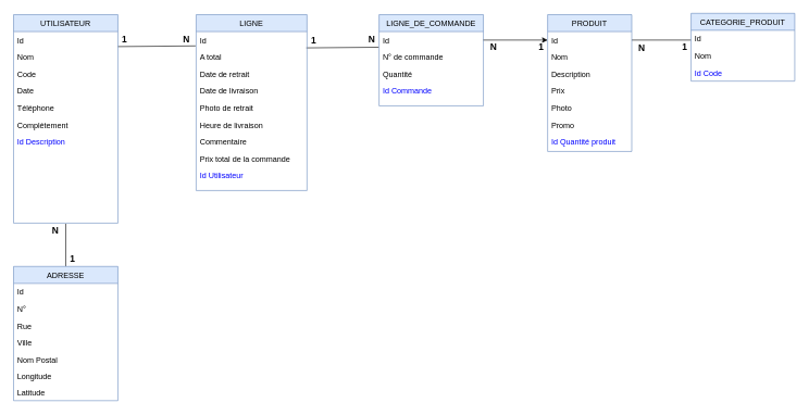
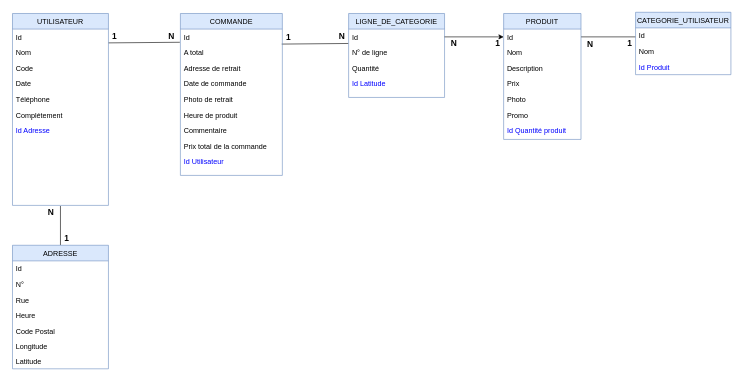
  <mxCell id="0" />
  <mxCell id="1" parent="0" />
  <mxCell id="2" value="&lt;b&gt;&lt;font style=&quot;font-size: 14px&quot;&gt;1&lt;/font&gt;&lt;/b&gt;" style="text;html=1;align=center;verticalAlign=middle;resizable=0;points=[];autosize=1;" parent="1" vertex="1"><mxGeometry x="470" y="52" width="20" height="20" as="geometry" /></mxCell>
  <mxCell id="3" value="&lt;b&gt;&lt;font style=&quot;font-size: 14px&quot;&gt;N&lt;/font&gt;&lt;/b&gt;" style="text;html=1;align=center;verticalAlign=middle;resizable=0;points=[];autosize=1;" parent="1" vertex="1"><mxGeometry x="553.5" y="50" width="30" height="20" as="geometry" /></mxCell>
  <mxCell id="4" value="&lt;b&gt;&lt;font style=&quot;font-size: 14px&quot;&gt;1&lt;/font&gt;&lt;/b&gt;" style="text;html=1;align=center;verticalAlign=middle;resizable=0;points=[];autosize=1;" parent="1" vertex="1"><mxGeometry x="1039" y="62" width="20" height="20" as="geometry" /></mxCell>
  <mxCell id="5" value="&lt;b&gt;&lt;font style=&quot;font-size: 14px&quot;&gt;N&lt;/font&gt;&lt;/b&gt;" style="text;html=1;align=center;verticalAlign=middle;resizable=0;points=[];autosize=1;" parent="1" vertex="1"><mxGeometry x="968" y="64" width="30" height="20" as="geometry" /></mxCell>
  <mxCell id="6" value="" style="endArrow=none;html=1;exitX=0.994;exitY=0.962;exitDx=0;exitDy=0;exitPerimeter=0;entryX=-0.003;entryY=-0.077;entryDx=0;entryDy=0;entryPerimeter=0;" parent="1" source="24" target="35" edge="1"><mxGeometry width="50" height="50" relative="1" as="geometry"><mxPoint x="483" y="71" as="sourcePoint" /><mxPoint x="550" y="72" as="targetPoint" /></mxGeometry></mxCell>
  <mxCell id="7" value="" style="endArrow=none;html=1;fontColor=#0000FF;entryX=1;entryY=0.5;entryDx=0;entryDy=0;" parent="1" target="49" edge="1"><mxGeometry width="50" height="50" relative="1" as="geometry"><mxPoint x="1059" y="61" as="sourcePoint" /><mxPoint x="1171" y="324" as="targetPoint" /></mxGeometry></mxCell>
  <mxCell id="8" value="" style="endArrow=none;html=1;fontColor=#0000FF;exitX=0.5;exitY=0;exitDx=0;exitDy=0;" parent="1" source="38" edge="1"><mxGeometry width="50" height="50" relative="1" as="geometry"><mxPoint x="510" y="314" as="sourcePoint" /><mxPoint x="100" y="343" as="targetPoint" /></mxGeometry></mxCell>
  <mxCell id="9" value="" style="endArrow=none;html=1;entryX=-0.005;entryY=0.846;entryDx=0;entryDy=0;entryPerimeter=0;" parent="1" target="24" edge="1"><mxGeometry width="50" height="50" relative="1" as="geometry"><mxPoint x="180" y="71" as="sourcePoint" /><mxPoint x="291" y="71" as="targetPoint" /></mxGeometry></mxCell>
  <mxCell id="10" value="&lt;b&gt;&lt;font style=&quot;font-size: 14px&quot;&gt;N&lt;/font&gt;&lt;/b&gt;" style="text;html=1;align=center;verticalAlign=middle;resizable=0;points=[];autosize=1;" parent="1" vertex="1"><mxGeometry x="270" y="50" width="30" height="20" as="geometry" /></mxCell>
  <mxCell id="11" value="&lt;b&gt;&lt;font style=&quot;font-size: 14px&quot;&gt;1&lt;/font&gt;&lt;/b&gt;" style="text;html=1;align=center;verticalAlign=middle;resizable=0;points=[];autosize=1;" parent="1" vertex="1"><mxGeometry x="180" y="50" width="20" height="20" as="geometry" /></mxCell>
  <mxCell id="12" value="&lt;b&gt;&lt;font style=&quot;font-size: 14px&quot;&gt;1&lt;/font&gt;&lt;/b&gt;" style="text;html=1;align=center;verticalAlign=middle;resizable=0;points=[];autosize=1;" parent="1" vertex="1"><mxGeometry x="100" y="387" width="20" height="20" as="geometry" /></mxCell>
  <mxCell id="13" value="&lt;b&gt;&lt;font style=&quot;font-size: 14px&quot;&gt;N&lt;/font&gt;&lt;/b&gt;" style="text;html=1;align=center;verticalAlign=middle;resizable=0;points=[];autosize=1;" parent="1" vertex="1"><mxGeometry x="69" y="343" width="30" height="20" as="geometry" /></mxCell>
  <mxCell id="14" value="&lt;b&gt;&lt;font style=&quot;font-size: 14px&quot;&gt;1&lt;/font&gt;&lt;/b&gt;" style="text;html=1;align=center;verticalAlign=middle;resizable=0;points=[];autosize=1;" parent="1" vertex="1"><mxGeometry x="819" y="62" width="20" height="20" as="geometry" /></mxCell>
  <mxCell id="15" value="UTILISATEUR" style="swimlane;fontStyle=0;align=center;verticalAlign=top;childLayout=stackLayout;horizontal=1;startSize=26;horizontalStack=0;resizeParent=1;resizeLast=0;collapsible=1;marginBottom=0;rounded=0;shadow=0;strokeWidth=1;fillColor=#dae8fc;strokeColor=#6c8ebf;" parent="1" vertex="1"><mxGeometry x="20" y="22" width="160" height="320" as="geometry"><mxRectangle x="230" y="140" width="160" height="26" as="alternateBounds" /></mxGeometry></mxCell>
  <mxCell id="16" value="Id" style="text;align=left;verticalAlign=top;spacingLeft=4;spacingRight=4;overflow=hidden;rotatable=0;points=[[0,0.5],[1,0.5]];portConstraint=eastwest;" parent="15" vertex="1"><mxGeometry y="26" width="160" height="26" as="geometry" /></mxCell>
  <mxCell id="17" value="Nom" style="text;align=left;verticalAlign=top;spacingLeft=4;spacingRight=4;overflow=hidden;rotatable=0;points=[[0,0.5],[1,0.5]];portConstraint=eastwest;" parent="15" vertex="1"><mxGeometry y="52" width="160" height="26" as="geometry" /></mxCell>
  <mxCell id="18" value="Code" style="text;align=left;verticalAlign=top;spacingLeft=4;spacingRight=4;overflow=hidden;rotatable=0;points=[[0,0.5],[1,0.5]];portConstraint=eastwest;rounded=0;shadow=0;html=0;" parent="15" vertex="1"><mxGeometry y="78" width="160" height="26" as="geometry" /></mxCell>
  <mxCell id="19" value="Date" style="text;align=left;verticalAlign=top;spacingLeft=4;spacingRight=4;overflow=hidden;rotatable=0;points=[[0,0.5],[1,0.5]];portConstraint=eastwest;" parent="15" vertex="1"><mxGeometry y="104" width="160" height="26" as="geometry" /></mxCell>
  <mxCell id="20" value="Téléphone" style="text;align=left;verticalAlign=top;spacingLeft=4;spacingRight=4;overflow=hidden;rotatable=0;points=[[0,0.5],[1,0.5]];portConstraint=eastwest;" parent="15" vertex="1"><mxGeometry y="130" width="160" height="26" as="geometry" /></mxCell>
  <mxCell id="21" value="Complétement" style="text;align=left;verticalAlign=top;spacingLeft=4;spacingRight=4;overflow=hidden;rotatable=0;points=[[0,0.5],[1,0.5]];portConstraint=eastwest;" parent="15" vertex="1"><mxGeometry y="156" width="160" height="26" as="geometry" /></mxCell>
- <mxCell id="22" value="Id Description" style="text;align=left;verticalAlign=top;spacingLeft=4;spacingRight=4;overflow=hidden;rotatable=0;points=[[0,0.5],[1,0.5]];portConstraint=eastwest;fontColor=#0000FF;" parent="15" vertex="1"><mxGeometry y="182" width="160" height="26" as="geometry" /></mxCell>
- <mxCell id="23" value="LIGNE" style="swimlane;fontStyle=0;align=center;verticalAlign=top;childLayout=stackLayout;horizontal=1;startSize=26;horizontalStack=0;resizeParent=1;resizeLast=0;collapsible=1;marginBottom=0;rounded=0;shadow=0;strokeWidth=1;fillColor=#dae8fc;strokeColor=#6c8ebf;" parent="1" vertex="1"><mxGeometry x="300" y="22" width="170" height="270" as="geometry"><mxRectangle x="130" y="380" width="160" height="26" as="alternateBounds" /></mxGeometry></mxCell>
+ <mxCell id="22" value="Id Adresse" style="text;align=left;verticalAlign=top;spacingLeft=4;spacingRight=4;overflow=hidden;rotatable=0;points=[[0,0.5],[1,0.5]];portConstraint=eastwest;fontColor=#0000FF;" parent="15" vertex="1"><mxGeometry y="182" width="160" height="26" as="geometry" /></mxCell>
+ <mxCell id="23" value="COMMANDE" style="swimlane;fontStyle=0;align=center;verticalAlign=top;childLayout=stackLayout;horizontal=1;startSize=26;horizontalStack=0;resizeParent=1;resizeLast=0;collapsible=1;marginBottom=0;rounded=0;shadow=0;strokeWidth=1;fillColor=#dae8fc;strokeColor=#6c8ebf;" parent="1" vertex="1"><mxGeometry x="300" y="22" width="170" height="270" as="geometry"><mxRectangle x="130" y="380" width="160" height="26" as="alternateBounds" /></mxGeometry></mxCell>
  <mxCell id="24" value="Id" style="text;align=left;verticalAlign=top;spacingLeft=4;spacingRight=4;overflow=hidden;rotatable=0;points=[[0,0.5],[1,0.5]];portConstraint=eastwest;" parent="23" vertex="1"><mxGeometry y="26" width="170" height="26" as="geometry" /></mxCell>
  <mxCell id="25" value="A total" style="text;align=left;verticalAlign=top;spacingLeft=4;spacingRight=4;overflow=hidden;rotatable=0;points=[[0,0.5],[1,0.5]];portConstraint=eastwest;" parent="23" vertex="1"><mxGeometry y="52" width="170" height="26" as="geometry" /></mxCell>
- <mxCell id="26" value="Date de retrait" style="text;align=left;verticalAlign=top;spacingLeft=4;spacingRight=4;overflow=hidden;rotatable=0;points=[[0,0.5],[1,0.5]];portConstraint=eastwest;" parent="23" vertex="1"><mxGeometry y="78" width="170" height="26" as="geometry" /></mxCell>
- <mxCell id="27" value="Date de livraison" style="text;align=left;verticalAlign=top;spacingLeft=4;spacingRight=4;overflow=hidden;rotatable=0;points=[[0,0.5],[1,0.5]];portConstraint=eastwest;" parent="23" vertex="1"><mxGeometry y="104" width="170" height="26" as="geometry" /></mxCell>
+ <mxCell id="26" value="Adresse de retrait" style="text;align=left;verticalAlign=top;spacingLeft=4;spacingRight=4;overflow=hidden;rotatable=0;points=[[0,0.5],[1,0.5]];portConstraint=eastwest;" parent="23" vertex="1"><mxGeometry y="78" width="170" height="26" as="geometry" /></mxCell>
+ <mxCell id="27" value="Date de commande" style="text;align=left;verticalAlign=top;spacingLeft=4;spacingRight=4;overflow=hidden;rotatable=0;points=[[0,0.5],[1,0.5]];portConstraint=eastwest;" parent="23" vertex="1"><mxGeometry y="104" width="170" height="26" as="geometry" /></mxCell>
  <mxCell id="28" value="Photo de retrait" style="text;align=left;verticalAlign=top;spacingLeft=4;spacingRight=4;overflow=hidden;rotatable=0;points=[[0,0.5],[1,0.5]];portConstraint=eastwest;" parent="23" vertex="1"><mxGeometry y="130" width="170" height="26" as="geometry" /></mxCell>
- <mxCell id="29" value="Heure de livraison" style="text;align=left;verticalAlign=top;spacingLeft=4;spacingRight=4;overflow=hidden;rotatable=0;points=[[0,0.5],[1,0.5]];portConstraint=eastwest;" parent="23" vertex="1"><mxGeometry y="156" width="170" height="26" as="geometry" /></mxCell>
+ <mxCell id="29" value="Heure de produit" style="text;align=left;verticalAlign=top;spacingLeft=4;spacingRight=4;overflow=hidden;rotatable=0;points=[[0,0.5],[1,0.5]];portConstraint=eastwest;" parent="23" vertex="1"><mxGeometry y="156" width="170" height="26" as="geometry" /></mxCell>
  <mxCell id="30" value="Commentaire" style="text;align=left;verticalAlign=top;spacingLeft=4;spacingRight=4;overflow=hidden;rotatable=0;points=[[0,0.5],[1,0.5]];portConstraint=eastwest;" parent="23" vertex="1"><mxGeometry y="182" width="170" height="26" as="geometry" /></mxCell>
  <mxCell id="31" value="Prix total de la commande" style="text;align=left;verticalAlign=top;spacingLeft=4;spacingRight=4;overflow=hidden;rotatable=0;points=[[0,0.5],[1,0.5]];portConstraint=eastwest;" parent="23" vertex="1"><mxGeometry y="208" width="170" height="26" as="geometry" /></mxCell>
  <mxCell id="32" value="Id Utilisateur" style="text;align=left;verticalAlign=top;spacingLeft=4;spacingRight=4;overflow=hidden;rotatable=0;points=[[0,0.5],[1,0.5]];portConstraint=eastwest;fontColor=#0000FF;" parent="23" vertex="1"><mxGeometry y="234" width="170" height="26" as="geometry" /></mxCell>
- <mxCell id="33" value="LIGNE_DE_COMMANDE" style="swimlane;fontStyle=0;align=center;verticalAlign=top;childLayout=stackLayout;horizontal=1;startSize=26;horizontalStack=0;resizeParent=1;resizeLast=0;collapsible=1;marginBottom=0;rounded=0;shadow=0;strokeWidth=1;fillColor=#dae8fc;strokeColor=#6c8ebf;" parent="1" vertex="1"><mxGeometry x="580.5" y="22" width="160" height="140" as="geometry"><mxRectangle x="230" y="140" width="160" height="26" as="alternateBounds" /></mxGeometry></mxCell>
+ <mxCell id="33" value="LIGNE_DE_CATEGORIE" style="swimlane;fontStyle=0;align=center;verticalAlign=top;childLayout=stackLayout;horizontal=1;startSize=26;horizontalStack=0;resizeParent=1;resizeLast=0;collapsible=1;marginBottom=0;rounded=0;shadow=0;strokeWidth=1;fillColor=#dae8fc;strokeColor=#6c8ebf;" parent="1" vertex="1"><mxGeometry x="580.5" y="22" width="160" height="140" as="geometry"><mxRectangle x="230" y="140" width="160" height="26" as="alternateBounds" /></mxGeometry></mxCell>
  <mxCell id="34" value="Id" style="text;align=left;verticalAlign=top;spacingLeft=4;spacingRight=4;overflow=hidden;rotatable=0;points=[[0,0.5],[1,0.5]];portConstraint=eastwest;" parent="33" vertex="1"><mxGeometry y="26" width="160" height="26" as="geometry" /></mxCell>
- <mxCell id="35" value="N° de commande" style="text;align=left;verticalAlign=top;spacingLeft=4;spacingRight=4;overflow=hidden;rotatable=0;points=[[0,0.5],[1,0.5]];portConstraint=eastwest;fontColor=#000000;" parent="33" vertex="1"><mxGeometry y="52" width="160" height="26" as="geometry" /></mxCell>
+ <mxCell id="35" value="N° de ligne" style="text;align=left;verticalAlign=top;spacingLeft=4;spacingRight=4;overflow=hidden;rotatable=0;points=[[0,0.5],[1,0.5]];portConstraint=eastwest;fontColor=#000000;" parent="33" vertex="1"><mxGeometry y="52" width="160" height="26" as="geometry" /></mxCell>
  <mxCell id="36" value="Quantité" style="text;align=left;verticalAlign=top;spacingLeft=4;spacingRight=4;overflow=hidden;rotatable=0;points=[[0,0.5],[1,0.5]];portConstraint=eastwest;" parent="33" vertex="1"><mxGeometry y="78" width="160" height="26" as="geometry" /></mxCell>
- <mxCell id="37" value="Id Commande" style="text;align=left;verticalAlign=top;spacingLeft=4;spacingRight=4;overflow=hidden;rotatable=0;points=[[0,0.5],[1,0.5]];portConstraint=eastwest;fontColor=#0000FF;" parent="33" vertex="1"><mxGeometry y="104" width="160" height="26" as="geometry" /></mxCell>
+ <mxCell id="37" value="Id Latitude" style="text;align=left;verticalAlign=top;spacingLeft=4;spacingRight=4;overflow=hidden;rotatable=0;points=[[0,0.5],[1,0.5]];portConstraint=eastwest;fontColor=#0000FF;" parent="33" vertex="1"><mxGeometry y="104" width="160" height="26" as="geometry" /></mxCell>
  <mxCell id="38" value="ADRESSE" style="swimlane;fontStyle=0;align=center;verticalAlign=top;childLayout=stackLayout;horizontal=1;startSize=26;horizontalStack=0;resizeParent=1;resizeLast=0;collapsible=1;marginBottom=0;rounded=0;shadow=0;strokeWidth=1;fillColor=#dae8fc;strokeColor=#6c8ebf;" parent="1" vertex="1"><mxGeometry x="20" y="408.5" width="160" height="206" as="geometry"><mxRectangle x="230" y="140" width="160" height="26" as="alternateBounds" /></mxGeometry></mxCell>
  <mxCell id="39" value="Id" style="text;align=left;verticalAlign=top;spacingLeft=4;spacingRight=4;overflow=hidden;rotatable=0;points=[[0,0.5],[1,0.5]];portConstraint=eastwest;" parent="38" vertex="1"><mxGeometry y="26" width="160" height="26" as="geometry" /></mxCell>
  <mxCell id="40" value="N°" style="text;align=left;verticalAlign=top;spacingLeft=4;spacingRight=4;overflow=hidden;rotatable=0;points=[[0,0.5],[1,0.5]];portConstraint=eastwest;" parent="38" vertex="1"><mxGeometry y="52" width="160" height="26" as="geometry" /></mxCell>
  <mxCell id="41" value="Rue" style="text;align=left;verticalAlign=top;spacingLeft=4;spacingRight=4;overflow=hidden;rotatable=0;points=[[0,0.5],[1,0.5]];portConstraint=eastwest;" parent="38" vertex="1"><mxGeometry y="78" width="160" height="26" as="geometry" /></mxCell>
- <mxCell id="42" value="Ville" style="text;align=left;verticalAlign=top;spacingLeft=4;spacingRight=4;overflow=hidden;rotatable=0;points=[[0,0.5],[1,0.5]];portConstraint=eastwest;" parent="38" vertex="1"><mxGeometry y="104" width="160" height="26" as="geometry" /></mxCell>
- <mxCell id="43" value="Nom Postal" style="text;align=left;verticalAlign=top;spacingLeft=4;spacingRight=4;overflow=hidden;rotatable=0;points=[[0,0.5],[1,0.5]];portConstraint=eastwest;" parent="38" vertex="1"><mxGeometry y="130" width="160" height="26" as="geometry" /></mxCell>
+ <mxCell id="42" value="Heure" style="text;align=left;verticalAlign=top;spacingLeft=4;spacingRight=4;overflow=hidden;rotatable=0;points=[[0,0.5],[1,0.5]];portConstraint=eastwest;" parent="38" vertex="1"><mxGeometry y="104" width="160" height="26" as="geometry" /></mxCell>
+ <mxCell id="43" value="Code Postal" style="text;align=left;verticalAlign=top;spacingLeft=4;spacingRight=4;overflow=hidden;rotatable=0;points=[[0,0.5],[1,0.5]];portConstraint=eastwest;" parent="38" vertex="1"><mxGeometry y="130" width="160" height="26" as="geometry" /></mxCell>
  <mxCell id="44" value="Longitude" style="text;align=left;verticalAlign=top;spacingLeft=4;spacingRight=4;overflow=hidden;rotatable=0;points=[[0,0.5],[1,0.5]];portConstraint=eastwest;" parent="38" vertex="1"><mxGeometry y="156" width="160" height="24" as="geometry" /></mxCell>
  <mxCell id="45" value="Latitude" style="text;align=left;verticalAlign=top;spacingLeft=4;spacingRight=4;overflow=hidden;rotatable=0;points=[[0,0.5],[1,0.5]];portConstraint=eastwest;" parent="38" vertex="1"><mxGeometry y="180" width="160" height="26" as="geometry" /></mxCell>
  <mxCell id="46" style="edgeStyle=orthogonalEdgeStyle;rounded=0;orthogonalLoop=1;jettySize=auto;html=1;exitX=1;exitY=0.5;exitDx=0;exitDy=0;entryX=0;entryY=0.5;entryDx=0;entryDy=0;" edge="1" parent="1" source="34" target="49"><mxGeometry relative="1" as="geometry"><mxPoint x="879" y="61" as="targetPoint" /></mxGeometry></mxCell>
  <mxCell id="47" value="&lt;b&gt;&lt;font style=&quot;font-size: 14px&quot;&gt;N&lt;/font&gt;&lt;/b&gt;" style="text;html=1;align=center;verticalAlign=middle;resizable=0;points=[];autosize=1;" vertex="1" parent="1"><mxGeometry x="740.5" y="62" width="30" height="20" as="geometry" /></mxCell>
  <mxCell id="48" value="PRODUIT" style="swimlane;fontStyle=0;align=center;verticalAlign=top;childLayout=stackLayout;horizontal=1;startSize=26;horizontalStack=0;resizeParent=1;resizeLast=0;collapsible=1;marginBottom=0;rounded=0;shadow=0;strokeWidth=1;fillColor=#dae8fc;strokeColor=#6c8ebf;" parent="1" vertex="1"><mxGeometry x="839" y="22" width="129" height="210" as="geometry"><mxRectangle x="550" y="140" width="160" height="26" as="alternateBounds" /></mxGeometry></mxCell>
  <mxCell id="49" value="Id" style="text;align=left;verticalAlign=top;spacingLeft=4;spacingRight=4;overflow=hidden;rotatable=0;points=[[0,0.5],[1,0.5]];portConstraint=eastwest;" parent="48" vertex="1"><mxGeometry y="26" width="129" height="26" as="geometry" /></mxCell>
  <mxCell id="50" value="Nom" style="text;align=left;verticalAlign=top;spacingLeft=4;spacingRight=4;overflow=hidden;rotatable=0;points=[[0,0.5],[1,0.5]];portConstraint=eastwest;rounded=0;shadow=0;html=0;" parent="48" vertex="1"><mxGeometry y="52" width="129" height="26" as="geometry" /></mxCell>
  <mxCell id="51" value="Description" style="text;align=left;verticalAlign=top;spacingLeft=4;spacingRight=4;overflow=hidden;rotatable=0;points=[[0,0.5],[1,0.5]];portConstraint=eastwest;" parent="48" vertex="1"><mxGeometry y="78" width="129" height="26" as="geometry" /></mxCell>
  <mxCell id="52" value="Prix" style="text;align=left;verticalAlign=top;spacingLeft=4;spacingRight=4;overflow=hidden;rotatable=0;points=[[0,0.5],[1,0.5]];portConstraint=eastwest;" parent="48" vertex="1"><mxGeometry y="104" width="129" height="26" as="geometry" /></mxCell>
  <mxCell id="53" value="Photo" style="text;align=left;verticalAlign=top;spacingLeft=4;spacingRight=4;overflow=hidden;rotatable=0;points=[[0,0.5],[1,0.5]];portConstraint=eastwest;rounded=0;shadow=0;html=0;" parent="48" vertex="1"><mxGeometry y="130" width="129" height="26" as="geometry" /></mxCell>
  <mxCell id="54" value="Promo" style="text;align=left;verticalAlign=top;spacingLeft=4;spacingRight=4;overflow=hidden;rotatable=0;points=[[0,0.5],[1,0.5]];portConstraint=eastwest;rounded=0;shadow=0;html=0;" parent="48" vertex="1"><mxGeometry y="156" width="129" height="26" as="geometry" /></mxCell>
  <mxCell id="55" value="Id Quantité produit" style="text;align=left;verticalAlign=top;spacingLeft=4;spacingRight=4;overflow=hidden;rotatable=0;points=[[0,0.5],[1,0.5]];portConstraint=eastwest;rounded=0;shadow=0;html=0;fontColor=#0000FF;" parent="48" vertex="1"><mxGeometry y="182" width="129" height="26" as="geometry" /></mxCell>
- <mxCell id="56" value="CATEGORIE_PRODUIT" style="swimlane;fontStyle=0;align=center;verticalAlign=top;childLayout=stackLayout;horizontal=1;startSize=26;horizontalStack=0;resizeParent=1;resizeLast=0;collapsible=1;marginBottom=0;rounded=0;shadow=0;strokeWidth=1;fillColor=#dae8fc;strokeColor=#6c8ebf;" parent="1" vertex="1"><mxGeometry x="1059" y="20" width="159" height="104" as="geometry"><mxRectangle x="230" y="140" width="160" height="26" as="alternateBounds" /></mxGeometry></mxCell>
+ <mxCell id="56" value="CATEGORIE_UTILISATEUR" style="swimlane;fontStyle=0;align=center;verticalAlign=top;childLayout=stackLayout;horizontal=1;startSize=26;horizontalStack=0;resizeParent=1;resizeLast=0;collapsible=1;marginBottom=0;rounded=0;shadow=0;strokeWidth=1;fillColor=#dae8fc;strokeColor=#6c8ebf;" parent="1" vertex="1"><mxGeometry x="1059" y="20" width="159" height="104" as="geometry"><mxRectangle x="230" y="140" width="160" height="26" as="alternateBounds" /></mxGeometry></mxCell>
  <mxCell id="57" value="Id" style="text;align=left;verticalAlign=top;spacingLeft=4;spacingRight=4;overflow=hidden;rotatable=0;points=[[0,0.5],[1,0.5]];portConstraint=eastwest;" parent="56" vertex="1"><mxGeometry y="26" width="159" height="26" as="geometry" /></mxCell>
  <mxCell id="58" value="Nom" style="text;align=left;verticalAlign=top;spacingLeft=4;spacingRight=4;overflow=hidden;rotatable=0;points=[[0,0.5],[1,0.5]];portConstraint=eastwest;" parent="56" vertex="1"><mxGeometry y="52" width="159" height="26" as="geometry" /></mxCell>
- <mxCell id="59" value="Id Code" style="text;align=left;verticalAlign=top;spacingLeft=4;spacingRight=4;overflow=hidden;rotatable=0;points=[[0,0.5],[1,0.5]];portConstraint=eastwest;rounded=0;shadow=0;html=0;fontColor=#0000FF;" parent="56" vertex="1"><mxGeometry y="78" width="159" height="26" as="geometry" /></mxCell>
+ <mxCell id="59" value="Id Produit" style="text;align=left;verticalAlign=top;spacingLeft=4;spacingRight=4;overflow=hidden;rotatable=0;points=[[0,0.5],[1,0.5]];portConstraint=eastwest;rounded=0;shadow=0;html=0;fontColor=#0000FF;" parent="56" vertex="1"><mxGeometry y="78" width="159" height="26" as="geometry" /></mxCell>
